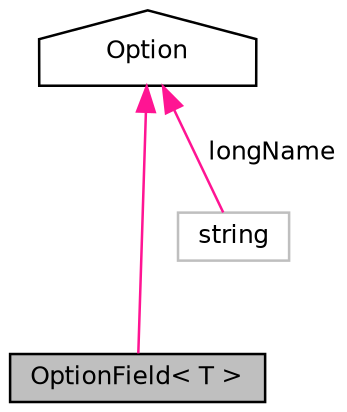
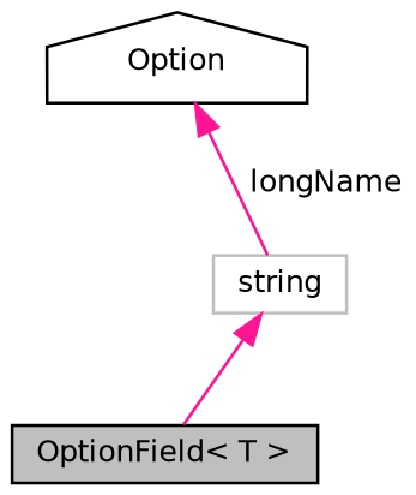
  digraph {
    node [color=black fillcolor=white fontname=Helvetica fontsize=10 shape=box style=filled]
    edge [color=deeppink dir=back fontname=Helvetica fontsize=10 labelfontname=Helvetica labelfontsize=10 style=solid]
    n1 [fillcolor=grey75 fontcolor=black height=0.2 label="OptionField\< T \>" width=0.4]
    n2 [height=0.2 label=Option shape=house width=0.4]
    n3 [color=grey75 height=0.2 label=string width=0.4]
-   n2 -> n1
+   n3 -> n1
    n2 -> n3 [label=" longName"]
  }
